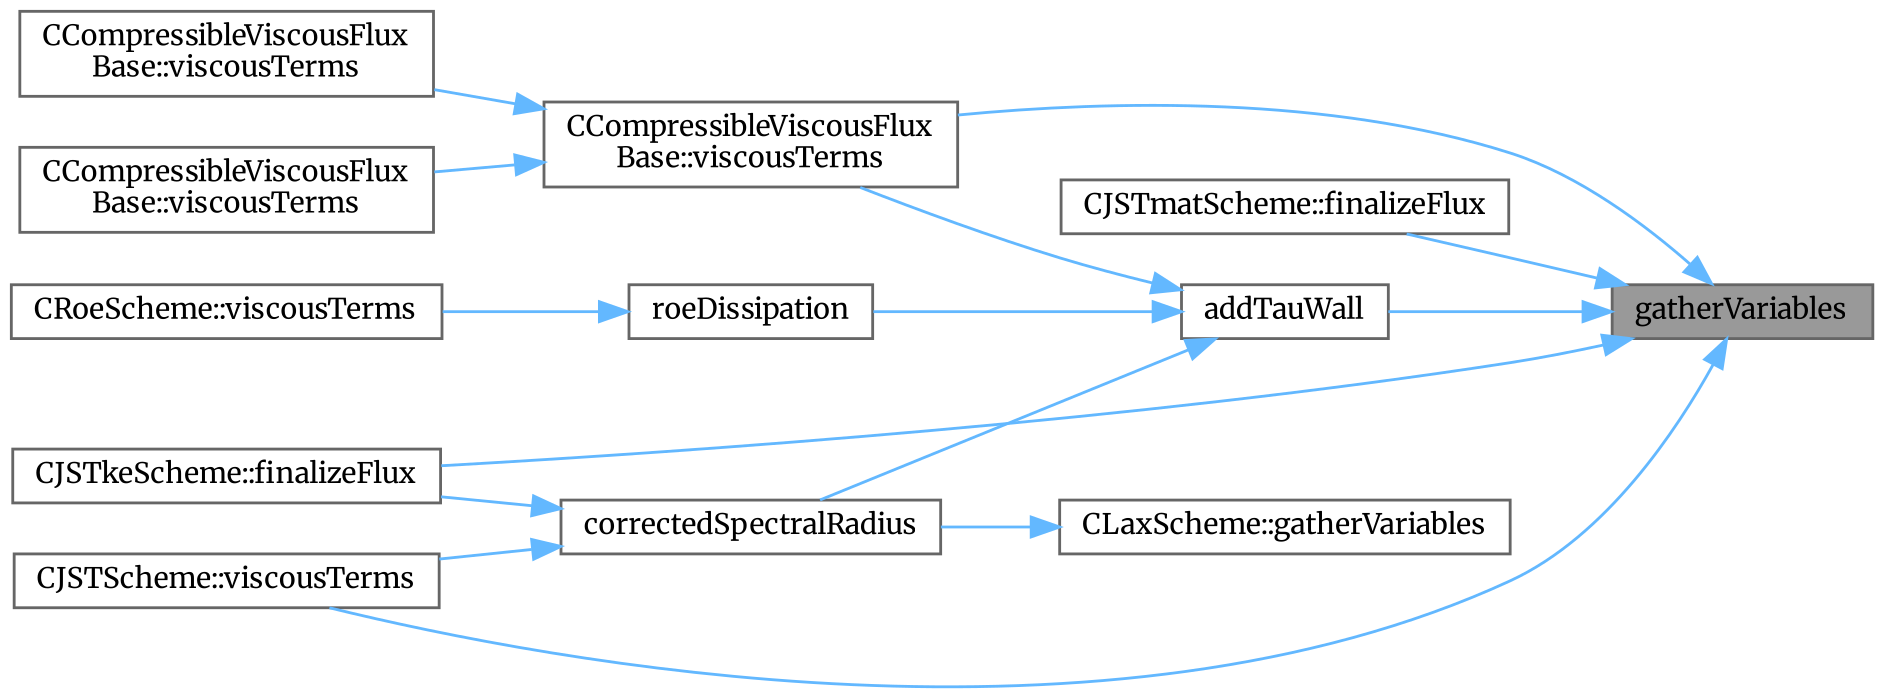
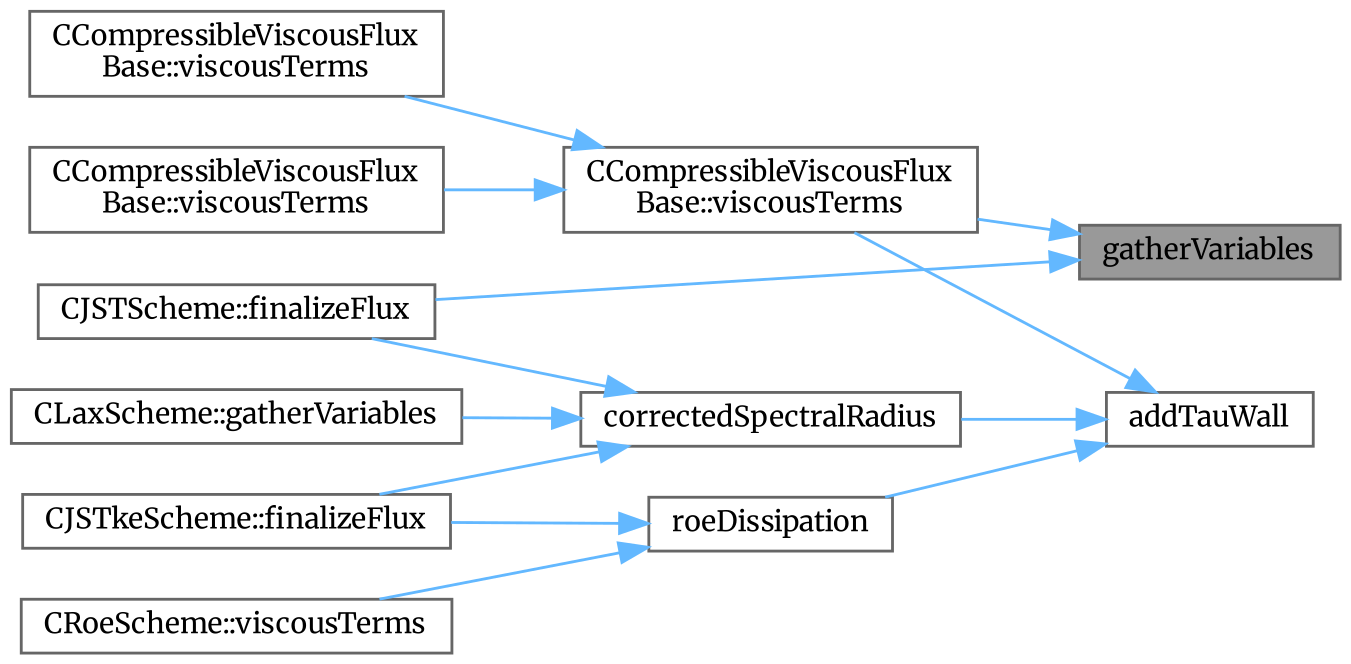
  digraph {
    fontname=Merriweather
    rankdir=RL
    node [color=grey40 fillcolor=white fontname=Merriweather fontsize=10 shape=box style=filled]
    edge [color=steelblue1 dir=back fontname=Merriweather fontsize=10 labelfontname=Helvetica labelfontsize=10 style=solid]
    n1 [color=gray40 fillcolor=grey60 fontcolor=black height=0.2 label=gatherVariables width=0.4]
    n2 [height=0.2 label=addTauWall width=0.4]
    n3 [height=0.2 label="CCompressibleViscousFlux\lBase::viscousTerms" width=0.4]
-   n4 [height=0.2 label="CJSTScheme::viscousTerms" width=0.4]
+   n4 [height=0.2 label="CJSTScheme::finalizeFlux" width=0.4]
    n5 [height=0.2 label="CJSTkeScheme::finalizeFlux" width=0.4]
-   n6 [height=0.2 label="CJSTmatScheme::finalizeFlux" width=0.4]
    n7 [height=0.2 label=correctedSpectralRadius width=0.4]
    n8 [height=0.2 label=roeDissipation width=0.4]
    n9 [height=0.2 label="CCompressibleViscousFlux\lBase::viscousTerms" width=0.4]
    n10 [height=0.2 label="CCompressibleViscousFlux\lBase::viscousTerms" width=0.4]
    n11 [height=0.2 label="CLaxScheme::gatherVariables" width=0.4]
    n12 [height=0.2 label="CRoeScheme::viscousTerms" width=0.4]
-   n1 -> n2
    n1 -> n3
    n1 -> n4
-   n1 -> n5
-   n1 -> n6
+   n8 -> n5
    n2 -> n3
    n2 -> n7
    n2 -> n8
    n3 -> n9
    n3 -> n10
    n7 -> n4
    n7 -> n5
-   n11 -> n7
+   n7 -> n11
    n8 -> n12
  }
